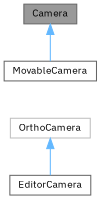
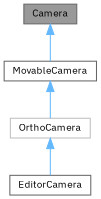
  digraph {
    fontname="IBM Plex Sans"
    node [color=gray40 fillcolor=white fontname="IBM Plex Sans" fontsize=10 shape=box style=filled]
    edge [color=steelblue1 dir=back fontname="IBM Plex Sans" fontsize=10 labelfontname=Helvetica labelfontsize=10 style=solid]
    n1 [fillcolor=grey60 fontcolor=black height=0.2 label=Camera width=0.4]
    n2 [height=0.2 label=MovableCamera width=0.4]
    n3 [color=grey75 height=0.2 label=OrthoCamera width=0.4]
    n4 [height=0.2 label=EditorCamera width=0.4]
    n1 -> n2
+   n2 -> n3
    n3 -> n4
  }
